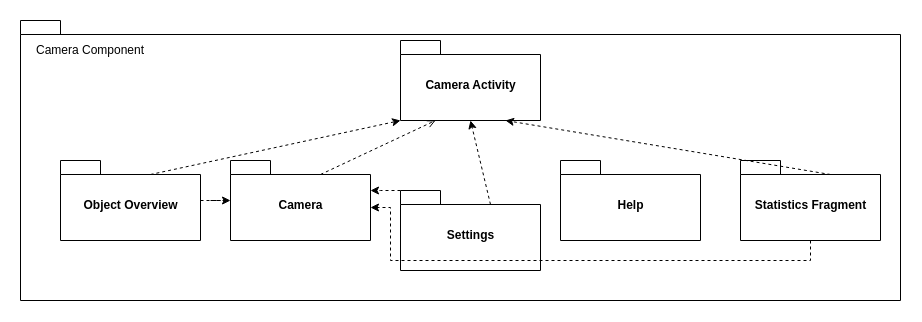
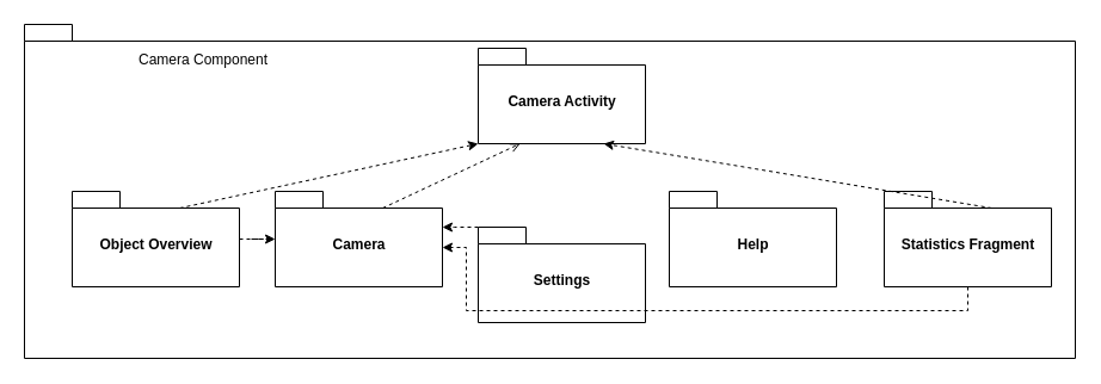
  <mxCell id="0" />
  <mxCell id="1" parent="0" />
  <mxCell id="2" value="" style="shape=folder;fontStyle=1;spacingTop=10;tabWidth=40;tabHeight=14;tabPosition=left;html=1;" vertex="1" parent="1"><mxGeometry x="20" y="20" width="880" height="280" as="geometry" /></mxCell>
  <mxCell id="3" value="Camera Activity" style="shape=folder;fontStyle=1;spacingTop=10;tabWidth=40;tabHeight=14;tabPosition=left;html=1;" vertex="1" parent="1"><mxGeometry x="400" y="40" width="140" height="80" as="geometry" /></mxCell>
  <mxCell id="4" value="Camera" style="shape=folder;fontStyle=1;spacingTop=10;tabWidth=40;tabHeight=14;tabPosition=left;html=1;" vertex="1" parent="1"><mxGeometry x="230" y="160" width="140" height="80" as="geometry" /></mxCell>
  <mxCell id="5" style="edgeStyle=orthogonalEdgeStyle;rounded=0;orthogonalLoop=1;jettySize=auto;html=1;dashed=1;" edge="1" parent="1" source="6" target="4"><mxGeometry relative="1" as="geometry"><Array as="points"><mxPoint x="380" y="190" /><mxPoint x="380" y="190" /></Array></mxGeometry></mxCell>
  <mxCell id="6" value="Settings" style="shape=folder;fontStyle=1;spacingTop=10;tabWidth=40;tabHeight=14;tabPosition=left;html=1;" vertex="1" parent="1"><mxGeometry x="400" y="190" width="140" height="80" as="geometry" /></mxCell>
  <mxCell id="7" value="Help" style="shape=folder;fontStyle=1;spacingTop=10;tabWidth=40;tabHeight=14;tabPosition=left;html=1;" vertex="1" parent="1"><mxGeometry x="560" y="160" width="140" height="80" as="geometry" /></mxCell>
  <mxCell id="8" style="edgeStyle=orthogonalEdgeStyle;rounded=0;orthogonalLoop=1;jettySize=auto;html=1;entryX=0;entryY=0;entryDx=140;entryDy=47;entryPerimeter=0;dashed=1;" edge="1" parent="1" source="9" target="4"><mxGeometry relative="1" as="geometry"><Array as="points"><mxPoint x="810" y="260" /><mxPoint x="390" y="260" /><mxPoint x="390" y="207" /></Array></mxGeometry></mxCell>
  <mxCell id="9" value="Statistics Fragment" style="shape=folder;fontStyle=1;spacingTop=10;tabWidth=40;tabHeight=14;tabPosition=left;html=1;" vertex="1" parent="1"><mxGeometry x="740" y="160" width="140" height="80" as="geometry" /></mxCell>
  <mxCell id="10" value="" style="endArrow=classic;html=1;entryX=0.75;entryY=1;entryDx=0;entryDy=0;entryPerimeter=0;exitX=0;exitY=0;exitDx=90;exitDy=14;exitPerimeter=0;dashed=1;" edge="1" parent="1" source="9" target="3"><mxGeometry width="50" height="50" relative="1" as="geometry"><mxPoint x="630" y="190" as="sourcePoint" /><mxPoint x="680" y="140" as="targetPoint" /></mxGeometry></mxCell>
- <mxCell id="11" value="" style="endArrow=classic;html=1;entryX=0.5;entryY=1;entryDx=0;entryDy=0;entryPerimeter=0;dashed=1;exitX=0;exitY=0;exitDx=90;exitDy=14;exitPerimeter=0;" edge="1" parent="1" source="6" target="3"><mxGeometry width="50" height="50" relative="1" as="geometry"><mxPoint x="600" y="170" as="sourcePoint" /><mxPoint x="576.58" y="120.72" as="targetPoint" /></mxGeometry></mxCell>
  <mxCell id="12" value="" style="endArrow=open;html=1;dashed=1;exitX=0;exitY=0;exitDx=90;exitDy=14;exitPerimeter=0;entryX=0.25;entryY=1;entryDx=0;entryDy=0;entryPerimeter=0;" edge="1" parent="1" source="4" target="3"><mxGeometry width="50" height="50" relative="1" as="geometry"><mxPoint x="430" y="170" as="sourcePoint" /><mxPoint x="535" y="120" as="targetPoint" /></mxGeometry></mxCell>
- <mxCell id="13" value="Camera Component" style="text;html=1;strokeColor=none;fillColor=none;align=center;verticalAlign=middle;whiteSpace=wrap;rounded=0;" vertex="1" parent="1"><mxGeometry x="20" y="40" width="140" height="20" as="geometry" /></mxCell>
+ <mxCell id="13" value="Camera Component" style="text;html=1;strokeColor=none;fillColor=none;align=center;verticalAlign=middle;whiteSpace=wrap;rounded=0;" vertex="1" parent="1"><mxGeometry x="100" y="40" width="140" height="20" as="geometry" /></mxCell>
  <mxCell id="14" style="edgeStyle=orthogonalEdgeStyle;rounded=0;orthogonalLoop=1;jettySize=auto;html=1;dashed=1;" edge="1" parent="1" source="15" target="4"><mxGeometry relative="1" as="geometry" /></mxCell>
  <mxCell id="15" value="&lt;div&gt;Object Overview&lt;br&gt;&lt;/div&gt;" style="shape=folder;fontStyle=1;spacingTop=10;tabWidth=40;tabHeight=14;tabPosition=left;html=1;" vertex="1" parent="1"><mxGeometry x="60" y="160" width="140" height="80" as="geometry" /></mxCell>
  <mxCell id="16" value="" style="endArrow=classic;html=1;dashed=1;exitX=0;exitY=0;exitDx=90;exitDy=14;exitPerimeter=0;entryX=0;entryY=0;entryDx=0;entryDy=80;entryPerimeter=0;" edge="1" parent="1" source="15" target="3"><mxGeometry width="50" height="50" relative="1" as="geometry"><mxPoint x="330" y="184" as="sourcePoint" /><mxPoint x="445" y="130" as="targetPoint" /></mxGeometry></mxCell>
